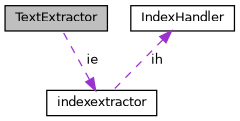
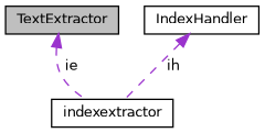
  digraph {
    node [color=black fillcolor=white fontname=Helvetica fontsize=10 shape=record style=filled]
    edge [color=darkorchid3 dir=back fontname=Helvetica fontsize=10 labelfontname=Helvetica labelfontsize=10 style=dashed]
    n1 [fillcolor=grey75 fontcolor=black height=0.2 label=TextExtractor width=0.4]
    n2 [height=0.2 label=IndexHandler width=0.4]
    n3 [height=0.2 label=indexextractor width=0.4]
    n2 -> n3 [label=" ih"]
-   n3 -> n1 [label=" ie"]
+   n1 -> n3 [label=" ie"]
  }
